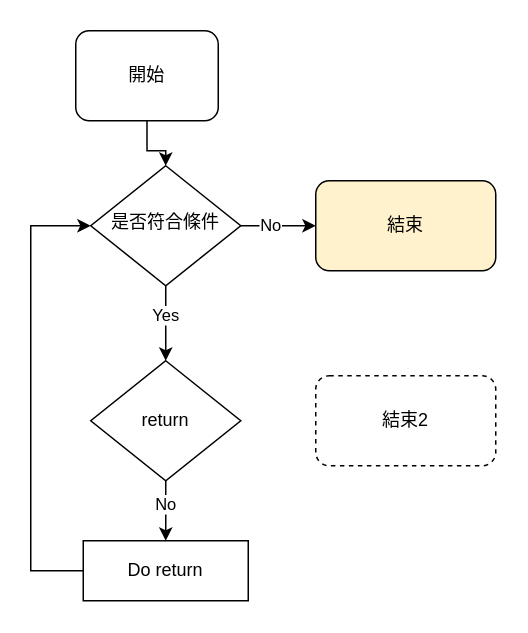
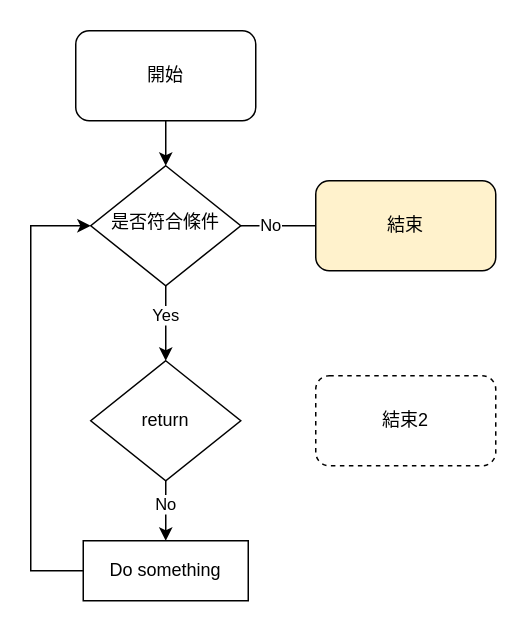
  <mxCell id="0" />
  <mxCell id="1" parent="0" />
  <mxCell id="2" value="Yes" style="edgeStyle=orthogonalEdgeStyle;rounded=0;orthogonalLoop=1;jettySize=auto;html=1;entryX=0.5;entryY=0;entryDx=0;entryDy=0;" parent="1" source="4" edge="1"><mxGeometry x="-0.2" relative="1" as="geometry"><Array as="points"><mxPoint x="110" y="210" /><mxPoint x="110" y="210" /></Array><mxPoint as="offset" /><mxPoint x="110" y="240" as="targetPoint" /></mxGeometry></mxCell>
- <mxCell id="3" value="No" style="edgeStyle=orthogonalEdgeStyle;rounded=0;orthogonalLoop=1;jettySize=auto;html=1;entryX=0;entryY=0.5;entryDx=0;entryDy=0;" parent="1" source="4" target="7" edge="1"><mxGeometry x="-0.2" relative="1" as="geometry"><mxPoint as="offset" /></mxGeometry></mxCell>
+ <mxCell id="3" value="No" style="edgeStyle=orthogonalEdgeStyle;rounded=0;orthogonalLoop=1;jettySize=auto;html=1;entryX=0;entryY=0.5;entryDx=0;entryDy=0;endArrow=none;" parent="1" source="4" target="7" edge="1"><mxGeometry x="-0.2" relative="1" as="geometry"><mxPoint as="offset" /></mxGeometry></mxCell>
  <mxCell id="4" value="是否符合條件" style="rhombus;whiteSpace=wrap;html=1;shadow=0;fontFamily=Helvetica;fontSize=12;align=center;strokeWidth=1;spacing=6;spacingTop=-4;flipH=0;" parent="1" vertex="1"><mxGeometry x="60" y="110" width="100" height="80" as="geometry" /></mxCell>
  <mxCell id="5" style="edgeStyle=orthogonalEdgeStyle;rounded=0;orthogonalLoop=1;jettySize=auto;html=1;entryX=0.5;entryY=0;entryDx=0;entryDy=0;" parent="1" source="6" target="4" edge="1"><mxGeometry relative="1" as="geometry" /></mxCell>
- <mxCell id="6" value="開始" style="rounded=1;whiteSpace=wrap;html=1;flipH=0;" parent="1" vertex="1"><mxGeometry x="50" y="20" width="95" height="60" as="geometry" /></mxCell>
+ <mxCell id="6" value="開始" style="rounded=1;whiteSpace=wrap;html=1;flipH=0;" parent="1" vertex="1"><mxGeometry x="50" y="20" width="120" height="60" as="geometry" /></mxCell>
  <mxCell id="7" value="結束" style="rounded=1;whiteSpace=wrap;html=1;fillColor=#fff2cc;" parent="1" vertex="1"><mxGeometry x="210" y="120" width="120" height="60" as="geometry" /></mxCell>
  <mxCell id="8" style="edgeStyle=orthogonalEdgeStyle;rounded=0;orthogonalLoop=1;jettySize=auto;html=1;exitX=0;exitY=0.5;exitDx=0;exitDy=0;entryX=0;entryY=0.5;entryDx=0;entryDy=0;" parent="1" source="9" target="4" edge="1"><mxGeometry relative="1" as="geometry"><mxPoint x="-20" y="140" as="targetPoint" /><Array as="points"><mxPoint x="20" y="380" /><mxPoint x="20" y="150" /></Array></mxGeometry></mxCell>
- <mxCell id="9" value="&lt;div&gt;Do return&lt;/div&gt;" style="rounded=0;whiteSpace=wrap;html=1;" parent="1" vertex="1"><mxGeometry x="55" y="360" width="110" height="40" as="geometry" /></mxCell>
+ <mxCell id="9" value="&lt;div&gt;Do something&lt;/div&gt;" style="rounded=0;whiteSpace=wrap;html=1;" parent="1" vertex="1"><mxGeometry x="55" y="360" width="110" height="40" as="geometry" /></mxCell>
  <mxCell id="10" style="edgeStyle=orthogonalEdgeStyle;rounded=0;orthogonalLoop=1;jettySize=auto;html=1;" parent="1" source="12" target="9" edge="1"><mxGeometry relative="1" as="geometry" /></mxCell>
  <mxCell id="11" value="&lt;div&gt;No&lt;/div&gt;" style="edgeLabel;html=1;align=center;verticalAlign=middle;resizable=0;points=[];" parent="10" vertex="1" connectable="0"><mxGeometry x="-0.269" y="-1" relative="1" as="geometry"><mxPoint as="offset" /></mxGeometry></mxCell>
  <mxCell id="12" value="return" style="rhombus;whiteSpace=wrap;html=1;" parent="1" vertex="1"><mxGeometry x="60" y="240" width="100" height="80" as="geometry" /></mxCell>
  <mxCell id="13" value="結束2" style="rounded=1;whiteSpace=wrap;html=1;dashed=1;" vertex="1" parent="1"><mxGeometry x="210" y="250" width="120" height="60" as="geometry" /></mxCell>
